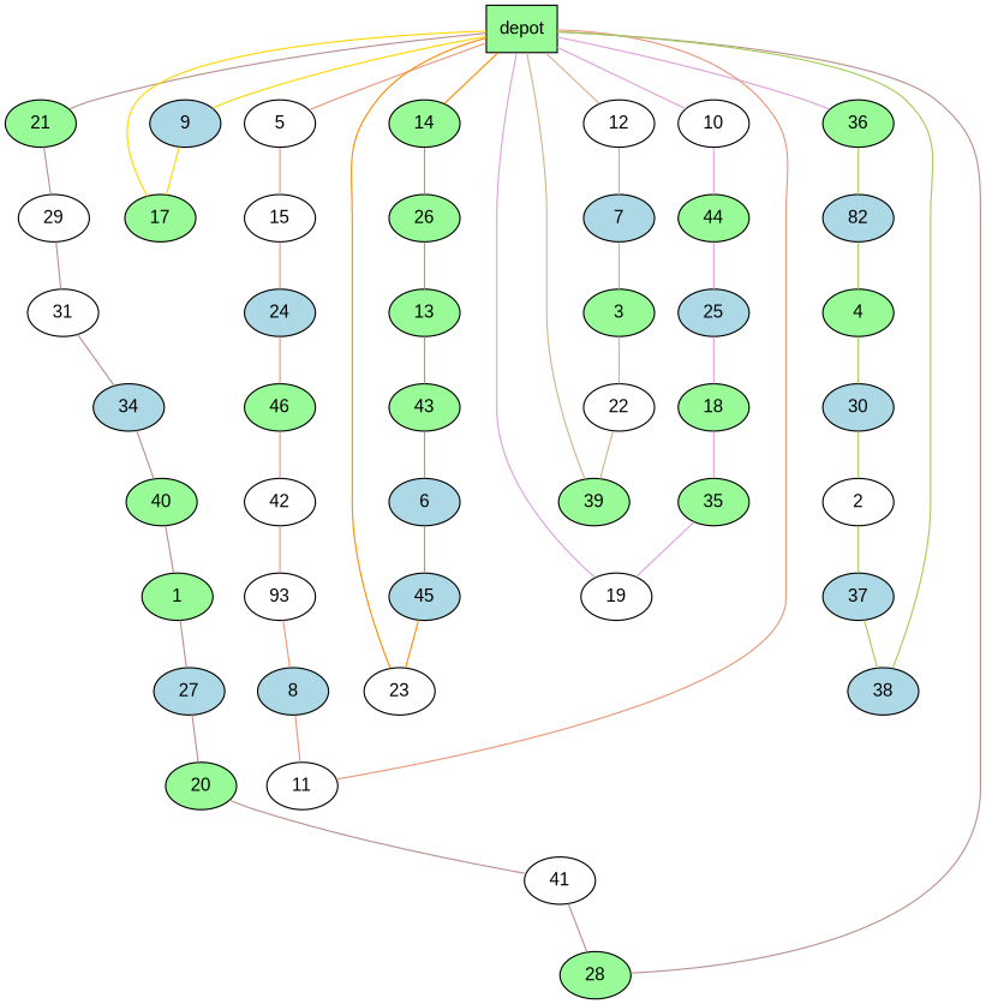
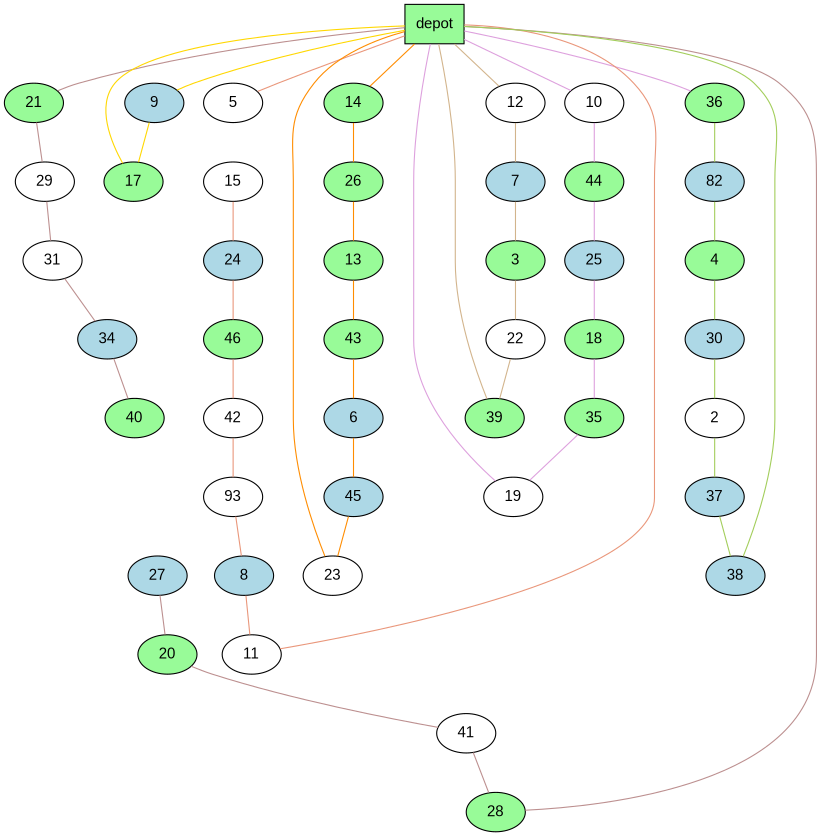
  graph {
    fontname="Liberation Sans"
    node [fillcolor=palegreen fontname="Liberation Sans" shape=ellipse style=filled]
    edge [color=rosybrown fontname="Liberation Sans"]
    n1 [label=depot shape=box]
    5 [fillcolor=white]
    9 [fillcolor=lightblue]
    10 [fillcolor=white]
    12 [fillcolor=white]
    14
    21
    36
    15 [fillcolor=white]
    17
    44
    7 [fillcolor=lightblue]
    26
    29 [fillcolor=white]
    n15 [fillcolor=lightblue label=82]
    24 [fillcolor=lightblue]
    n17 [label=46]
    42 [fillcolor=white]
    n19 [fillcolor=white label=93]
    8 [fillcolor=lightblue]
    11 [fillcolor=white]
    25 [fillcolor=lightblue]
    18
    35
    19 [fillcolor=white]
    3
    22 [fillcolor=white]
    39
    13
    43
    6 [fillcolor=lightblue]
    45 [fillcolor=lightblue]
    23 [fillcolor=white]
    31 [fillcolor=white]
    34 [fillcolor=lightblue]
    40
-   1
    27 [fillcolor=lightblue]
    20
    41 [fillcolor=white]
    28
    4
    30 [fillcolor=lightblue]
    2 [fillcolor=white]
    37 [fillcolor=lightblue]
    38 [fillcolor=lightblue]
    n1 -- 5 [color=darksalmon]
    n1 -- 9 [color=gold]
    n1 -- 10 [color=plum]
    n1 -- 12 [color=tan]
    n1 -- 14 [color=darkorange]
    n1 -- 21
    n1 -- 36 [color=plum]
-   5 -- 15 [color=darksalmon]
    9 -- 17 [color=gold]
    10 -- 44 [color=plum]
    12 -- 7 [color=tan]
    14 -- 26 [color=darkorange]
    21 -- 29
    36 -- n15 [color=darkolivegreen3]
    15 -- 24 [color=darksalmon]
    17 -- n1 [color=gold]
    44 -- 25 [color=plum]
    7 -- 3 [color=tan]
    26 -- 13 [color=darkorange]
    29 -- 31
    n15 -- 4 [color=darkolivegreen3]
    24 -- n17 [color=darksalmon]
    n17 -- 42 [color=darksalmon]
    42 -- n19 [color=darksalmon]
    n19 -- 8 [color=darksalmon]
    8 -- 11 [color=darksalmon]
    11 -- n1 [color=darksalmon]
    25 -- 18 [color=plum]
    18 -- 35 [color=plum]
    35 -- 19 [color=plum]
    19 -- n1 [color=plum]
    3 -- 22 [color=tan]
    22 -- 39 [color=tan]
    39 -- n1 [color=tan]
    13 -- 43 [color=darkorange]
    43 -- 6 [color=darkorange]
    6 -- 45 [color=darkorange]
    45 -- 23 [color=darkorange]
    23 -- n1 [color=darkorange]
    31 -- 34
    34 -- 40
-   40 -- 1
-   1 -- 27
    27 -- 20
    20 -- 41
    41 -- 28
    28 -- n1
    4 -- 30 [color=darkolivegreen3]
    30 -- 2 [color=darkolivegreen3]
    2 -- 37 [color=darkolivegreen3]
    37 -- 38 [color=darkolivegreen3]
    38 -- n1 [color=darkolivegreen3]
  }
